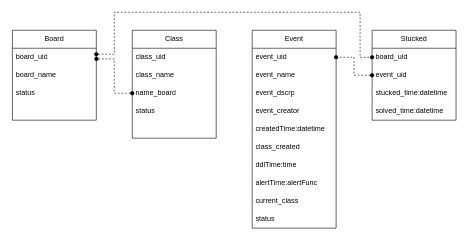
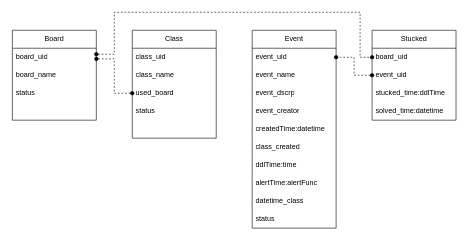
  <mxCell id="0" />
  <mxCell id="1" parent="0" />
  <mxCell id="2" value="Class" style="swimlane;fontStyle=0;childLayout=stackLayout;horizontal=1;startSize=30;horizontalStack=0;resizeParent=1;resizeParentMax=0;resizeLast=0;collapsible=1;marginBottom=0;whiteSpace=wrap;html=1;" parent="1" vertex="1"><mxGeometry x="220" y="50" width="140" height="180" as="geometry" /></mxCell>
  <mxCell id="3" value="class_uid" style="text;strokeColor=none;fillColor=none;align=left;verticalAlign=middle;spacingLeft=4;spacingRight=4;overflow=hidden;points=[[0,0.5],[1,0.5]];portConstraint=eastwest;rotatable=0;whiteSpace=wrap;html=1;" parent="2" vertex="1"><mxGeometry y="30" width="140" height="30" as="geometry" /></mxCell>
  <mxCell id="4" value="class_name" style="text;strokeColor=none;fillColor=none;align=left;verticalAlign=middle;spacingLeft=4;spacingRight=4;overflow=hidden;points=[[0,0.5],[1,0.5]];portConstraint=eastwest;rotatable=0;whiteSpace=wrap;html=1;" parent="2" vertex="1"><mxGeometry y="60" width="140" height="30" as="geometry" /></mxCell>
- <mxCell id="5" value="name_board" style="text;strokeColor=none;fillColor=none;align=left;verticalAlign=middle;spacingLeft=4;spacingRight=4;overflow=hidden;points=[[0,0.5],[1,0.5]];portConstraint=eastwest;rotatable=0;whiteSpace=wrap;html=1;" parent="2" vertex="1"><mxGeometry y="90" width="140" height="30" as="geometry" /></mxCell>
+ <mxCell id="5" value="used_board" style="text;strokeColor=none;fillColor=none;align=left;verticalAlign=middle;spacingLeft=4;spacingRight=4;overflow=hidden;points=[[0,0.5],[1,0.5]];portConstraint=eastwest;rotatable=0;whiteSpace=wrap;html=1;" parent="2" vertex="1"><mxGeometry y="90" width="140" height="30" as="geometry" /></mxCell>
  <mxCell id="6" value="status" style="text;strokeColor=none;fillColor=none;align=left;verticalAlign=middle;spacingLeft=4;spacingRight=4;overflow=hidden;points=[[0,0.5],[1,0.5]];portConstraint=eastwest;rotatable=0;whiteSpace=wrap;html=1;" parent="2" vertex="1"><mxGeometry y="120" width="140" height="30" as="geometry" /></mxCell>
  <mxCell id="7" style="text;strokeColor=none;fillColor=none;align=left;verticalAlign=middle;spacingLeft=4;spacingRight=4;overflow=hidden;points=[[0,0.5],[1,0.5]];portConstraint=eastwest;rotatable=0;whiteSpace=wrap;html=1;" parent="2" vertex="1"><mxGeometry y="150" width="140" height="30" as="geometry" /></mxCell>
  <mxCell id="8" value="Board" style="swimlane;fontStyle=0;childLayout=stackLayout;horizontal=1;startSize=30;horizontalStack=0;resizeParent=1;resizeParentMax=0;resizeLast=0;collapsible=1;marginBottom=0;whiteSpace=wrap;html=1;" parent="1" vertex="1"><mxGeometry x="20" y="50" width="140" height="150" as="geometry" /></mxCell>
  <mxCell id="9" value="board_uid" style="text;strokeColor=none;fillColor=none;align=left;verticalAlign=middle;spacingLeft=4;spacingRight=4;overflow=hidden;points=[[0,0.5],[1,0.5]];portConstraint=eastwest;rotatable=0;whiteSpace=wrap;html=1;" parent="8" vertex="1"><mxGeometry y="30" width="140" height="30" as="geometry" /></mxCell>
  <mxCell id="10" value="board_name" style="text;strokeColor=none;fillColor=none;align=left;verticalAlign=middle;spacingLeft=4;spacingRight=4;overflow=hidden;points=[[0,0.5],[1,0.5]];portConstraint=eastwest;rotatable=0;whiteSpace=wrap;html=1;" parent="8" vertex="1"><mxGeometry y="60" width="140" height="30" as="geometry" /></mxCell>
  <mxCell id="11" value="status" style="text;strokeColor=none;fillColor=none;align=left;verticalAlign=middle;spacingLeft=4;spacingRight=4;overflow=hidden;points=[[0,0.5],[1,0.5]];portConstraint=eastwest;rotatable=0;whiteSpace=wrap;html=1;" parent="8" vertex="1"><mxGeometry y="90" width="140" height="30" as="geometry" /></mxCell>
  <mxCell id="12" style="text;strokeColor=none;fillColor=none;align=left;verticalAlign=middle;spacingLeft=4;spacingRight=4;overflow=hidden;points=[[0,0.5],[1,0.5]];portConstraint=eastwest;rotatable=0;whiteSpace=wrap;html=1;" parent="8" vertex="1"><mxGeometry y="120" width="140" height="30" as="geometry" /></mxCell>
  <mxCell id="13" value="Event" style="swimlane;fontStyle=0;childLayout=stackLayout;horizontal=1;startSize=30;horizontalStack=0;resizeParent=1;resizeParentMax=0;resizeLast=0;collapsible=1;marginBottom=0;whiteSpace=wrap;html=1;" parent="1" vertex="1"><mxGeometry x="420" y="50" width="140" height="330" as="geometry" /></mxCell>
  <mxCell id="14" value="event_uid" style="text;strokeColor=none;fillColor=none;align=left;verticalAlign=middle;spacingLeft=4;spacingRight=4;overflow=hidden;points=[[0,0.5],[1,0.5]];portConstraint=eastwest;rotatable=0;whiteSpace=wrap;html=1;" parent="13" vertex="1"><mxGeometry y="30" width="140" height="30" as="geometry" /></mxCell>
  <mxCell id="15" value="event_name" style="text;strokeColor=none;fillColor=none;align=left;verticalAlign=middle;spacingLeft=4;spacingRight=4;overflow=hidden;points=[[0,0.5],[1,0.5]];portConstraint=eastwest;rotatable=0;whiteSpace=wrap;html=1;" parent="13" vertex="1"><mxGeometry y="60" width="140" height="30" as="geometry" /></mxCell>
  <mxCell id="16" value="event_dscrp" style="text;strokeColor=none;fillColor=none;align=left;verticalAlign=middle;spacingLeft=4;spacingRight=4;overflow=hidden;points=[[0,0.5],[1,0.5]];portConstraint=eastwest;rotatable=0;whiteSpace=wrap;html=1;" parent="13" vertex="1"><mxGeometry y="90" width="140" height="30" as="geometry" /></mxCell>
  <mxCell id="17" value="event_creator" style="text;strokeColor=none;fillColor=none;align=left;verticalAlign=middle;spacingLeft=4;spacingRight=4;overflow=hidden;points=[[0,0.5],[1,0.5]];portConstraint=eastwest;rotatable=0;whiteSpace=wrap;html=1;" parent="13" vertex="1"><mxGeometry y="120" width="140" height="30" as="geometry" /></mxCell>
  <mxCell id="18" value="createdTime:datetime" style="text;strokeColor=none;fillColor=none;align=left;verticalAlign=middle;spacingLeft=4;spacingRight=4;overflow=hidden;points=[[0,0.5],[1,0.5]];portConstraint=eastwest;rotatable=0;whiteSpace=wrap;html=1;" parent="13" vertex="1"><mxGeometry y="150" width="140" height="30" as="geometry" /></mxCell>
  <mxCell id="19" value="class_created" style="text;strokeColor=none;fillColor=none;align=left;verticalAlign=middle;spacingLeft=4;spacingRight=4;overflow=hidden;points=[[0,0.5],[1,0.5]];portConstraint=eastwest;rotatable=0;whiteSpace=wrap;html=1;" parent="13" vertex="1"><mxGeometry y="180" width="140" height="30" as="geometry" /></mxCell>
  <mxCell id="20" value="ddlTime:time" style="text;strokeColor=none;fillColor=none;align=left;verticalAlign=middle;spacingLeft=4;spacingRight=4;overflow=hidden;points=[[0,0.5],[1,0.5]];portConstraint=eastwest;rotatable=0;whiteSpace=wrap;html=1;" parent="13" vertex="1"><mxGeometry y="210" width="140" height="30" as="geometry" /></mxCell>
  <mxCell id="21" value="alertTime:alertFunc" style="text;strokeColor=none;fillColor=none;align=left;verticalAlign=middle;spacingLeft=4;spacingRight=4;overflow=hidden;points=[[0,0.5],[1,0.5]];portConstraint=eastwest;rotatable=0;whiteSpace=wrap;html=1;" parent="13" vertex="1"><mxGeometry y="240" width="140" height="30" as="geometry" /></mxCell>
- <mxCell id="22" value="current_class" style="text;strokeColor=none;fillColor=none;align=left;verticalAlign=middle;spacingLeft=4;spacingRight=4;overflow=hidden;points=[[0,0.5],[1,0.5]];portConstraint=eastwest;rotatable=0;whiteSpace=wrap;html=1;" parent="13" vertex="1"><mxGeometry y="270" width="140" height="30" as="geometry" /></mxCell>
+ <mxCell id="22" value="datetime_class" style="text;strokeColor=none;fillColor=none;align=left;verticalAlign=middle;spacingLeft=4;spacingRight=4;overflow=hidden;points=[[0,0.5],[1,0.5]];portConstraint=eastwest;rotatable=0;whiteSpace=wrap;html=1;" parent="13" vertex="1"><mxGeometry y="270" width="140" height="30" as="geometry" /></mxCell>
  <mxCell id="23" value="status" style="text;strokeColor=none;fillColor=none;align=left;verticalAlign=middle;spacingLeft=4;spacingRight=4;overflow=hidden;points=[[0,0.5],[1,0.5]];portConstraint=eastwest;rotatable=0;whiteSpace=wrap;html=1;" parent="13" vertex="1"><mxGeometry y="300" width="140" height="30" as="geometry" /></mxCell>
  <mxCell id="24" value="Stucked" style="swimlane;fontStyle=0;childLayout=stackLayout;horizontal=1;startSize=30;horizontalStack=0;resizeParent=1;resizeParentMax=0;resizeLast=0;collapsible=1;marginBottom=0;whiteSpace=wrap;html=1;" parent="1" vertex="1"><mxGeometry x="620" y="50" width="140" height="150" as="geometry" /></mxCell>
  <mxCell id="25" value="board_uid" style="text;strokeColor=none;fillColor=none;align=left;verticalAlign=middle;spacingLeft=4;spacingRight=4;overflow=hidden;points=[[0,0.5],[1,0.5]];portConstraint=eastwest;rotatable=0;whiteSpace=wrap;html=1;" parent="24" vertex="1"><mxGeometry y="30" width="140" height="30" as="geometry" /></mxCell>
  <mxCell id="26" value="event_uid" style="text;strokeColor=none;fillColor=none;align=left;verticalAlign=middle;spacingLeft=4;spacingRight=4;overflow=hidden;points=[[0,0.5],[1,0.5]];portConstraint=eastwest;rotatable=0;whiteSpace=wrap;html=1;" parent="24" vertex="1"><mxGeometry y="60" width="140" height="30" as="geometry" /></mxCell>
- <mxCell id="27" value="stucked_time:datetime" style="text;strokeColor=none;fillColor=none;align=left;verticalAlign=middle;spacingLeft=4;spacingRight=4;overflow=hidden;points=[[0,0.5],[1,0.5]];portConstraint=eastwest;rotatable=0;whiteSpace=wrap;html=1;" parent="24" vertex="1"><mxGeometry y="90" width="140" height="30" as="geometry" /></mxCell>
+ <mxCell id="27" value="stucked_time:ddlTime" style="text;strokeColor=none;fillColor=none;align=left;verticalAlign=middle;spacingLeft=4;spacingRight=4;overflow=hidden;points=[[0,0.5],[1,0.5]];portConstraint=eastwest;rotatable=0;whiteSpace=wrap;html=1;" parent="24" vertex="1"><mxGeometry y="90" width="140" height="30" as="geometry" /></mxCell>
  <mxCell id="28" value="solved_time:datetime" style="text;strokeColor=none;fillColor=none;align=left;verticalAlign=middle;spacingLeft=4;spacingRight=4;overflow=hidden;points=[[0,0.5],[1,0.5]];portConstraint=eastwest;rotatable=0;whiteSpace=wrap;html=1;" parent="24" vertex="1"><mxGeometry y="120" width="140" height="30" as="geometry" /></mxCell>
  <mxCell id="29" value="" style="endArrow=oval;html=1;rounded=0;exitX=0;exitY=0.5;exitDx=0;exitDy=0;dashed=1;entryX=1.001;entryY=0.591;entryDx=0;entryDy=0;edgeStyle=orthogonalEdgeStyle;startArrow=oval;startFill=1;endFill=1;entryPerimeter=0;" parent="1" source="5" target="9" edge="1"><mxGeometry width="50" height="50" relative="1" as="geometry"><mxPoint x="176.36" y="158.05" as="sourcePoint" /><mxPoint x="160" y="92" as="targetPoint" /></mxGeometry></mxCell>
  <mxCell id="30" value="" style="endArrow=oval;html=1;rounded=0;dashed=1;endFill=1;startArrow=oval;startFill=1;exitX=0;exitY=0.5;exitDx=0;exitDy=0;entryX=1;entryY=0.5;entryDx=0;entryDy=0;edgeStyle=orthogonalEdgeStyle;" parent="1" source="26" target="14" edge="1"><mxGeometry width="50" height="50" relative="1" as="geometry"><mxPoint x="520" y="150" as="sourcePoint" /><mxPoint x="570" y="100" as="targetPoint" /><Array as="points"><mxPoint x="590" y="125" /><mxPoint x="590" y="95" /></Array></mxGeometry></mxCell>
  <mxCell id="31" value="" style="endArrow=oval;startArrow=oval;html=1;rounded=0;entryX=0;entryY=0.5;entryDx=0;entryDy=0;edgeStyle=orthogonalEdgeStyle;startFill=1;endFill=1;dashed=1;" parent="1" source="9" target="25" edge="1"><mxGeometry width="50" height="50" relative="1" as="geometry"><mxPoint x="570" y="150" as="sourcePoint" /><mxPoint x="620" y="100" as="targetPoint" /><Array as="points"><mxPoint x="190" y="90" /><mxPoint x="190" y="20" /><mxPoint x="600" y="20" /><mxPoint x="600" y="95" /></Array></mxGeometry></mxCell>
